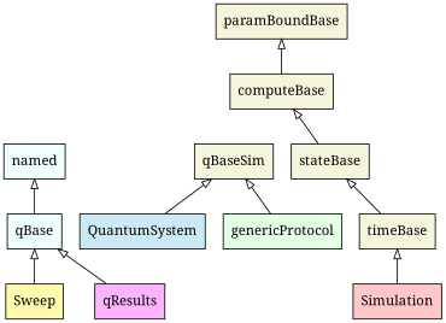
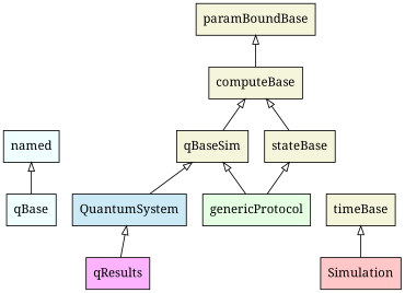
  digraph {
    fontname="Noto Serif"
    rankdir=BT
    node [color=black fillcolor="#f5f5dc" fontcolor=black fontname="Noto Serif" shape=box style=filled]
    edge [arrowhead=empty arrowtail=none fontname="Noto Serif"]
    n1 [fillcolor="#f0ffff" label=named]
    n2 [fillcolor="#f0ffff" label=qBase]
    n3 [label=paramBoundBase]
    n4 [label=computeBase]
    n5 [label=qBaseSim]
    n6 [label=stateBase]
    n7 [label=timeBase]
    n8 [fillcolor="#cbeaf5" label=QuantumSystem]
    n9 [fillcolor="#ffc7c7" label=Simulation]
    n10 [fillcolor="#e5ffe3" label=genericProtocol]
-   n11 [fillcolor="#fffaad" label=Sweep]
    n12 [fillcolor="#fdb3ff" label=qResults]
    n2 -> n1
    n4 -> n3
+   n5 -> n4
    n6 -> n4
-   n7 -> n6
+   n10 -> n6
    n8 -> n5
    n9 -> n7
    n10 -> n5
-   n11 -> n2
-   n12 -> n2
+   n12 -> n8
  }
